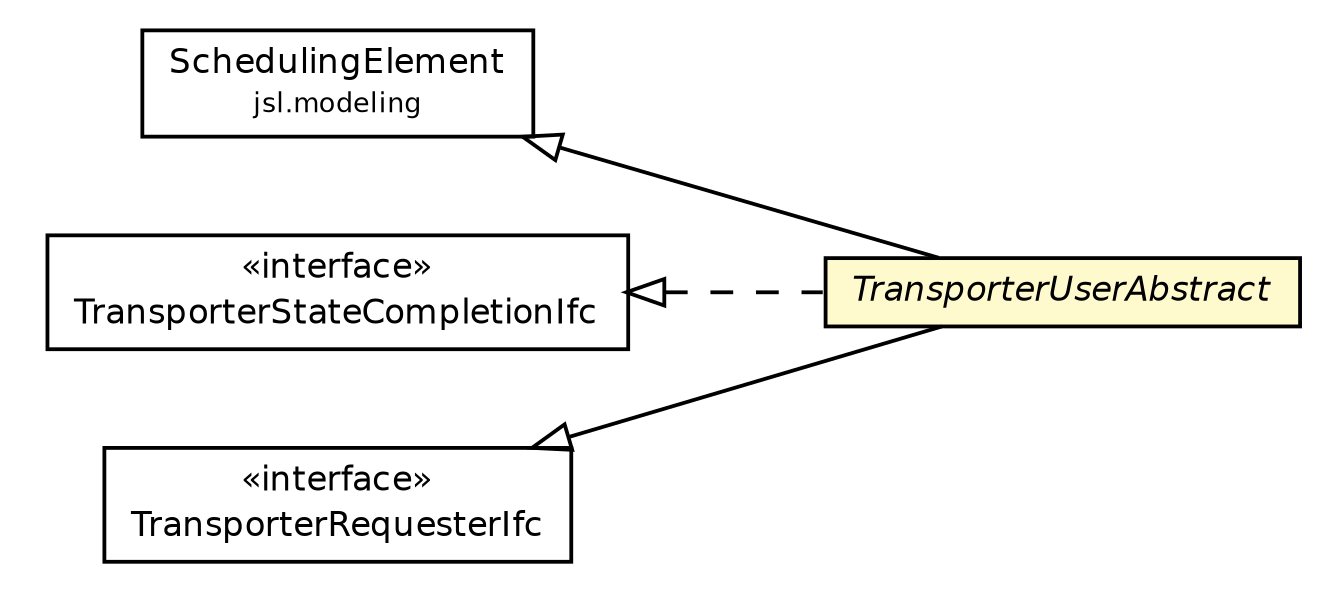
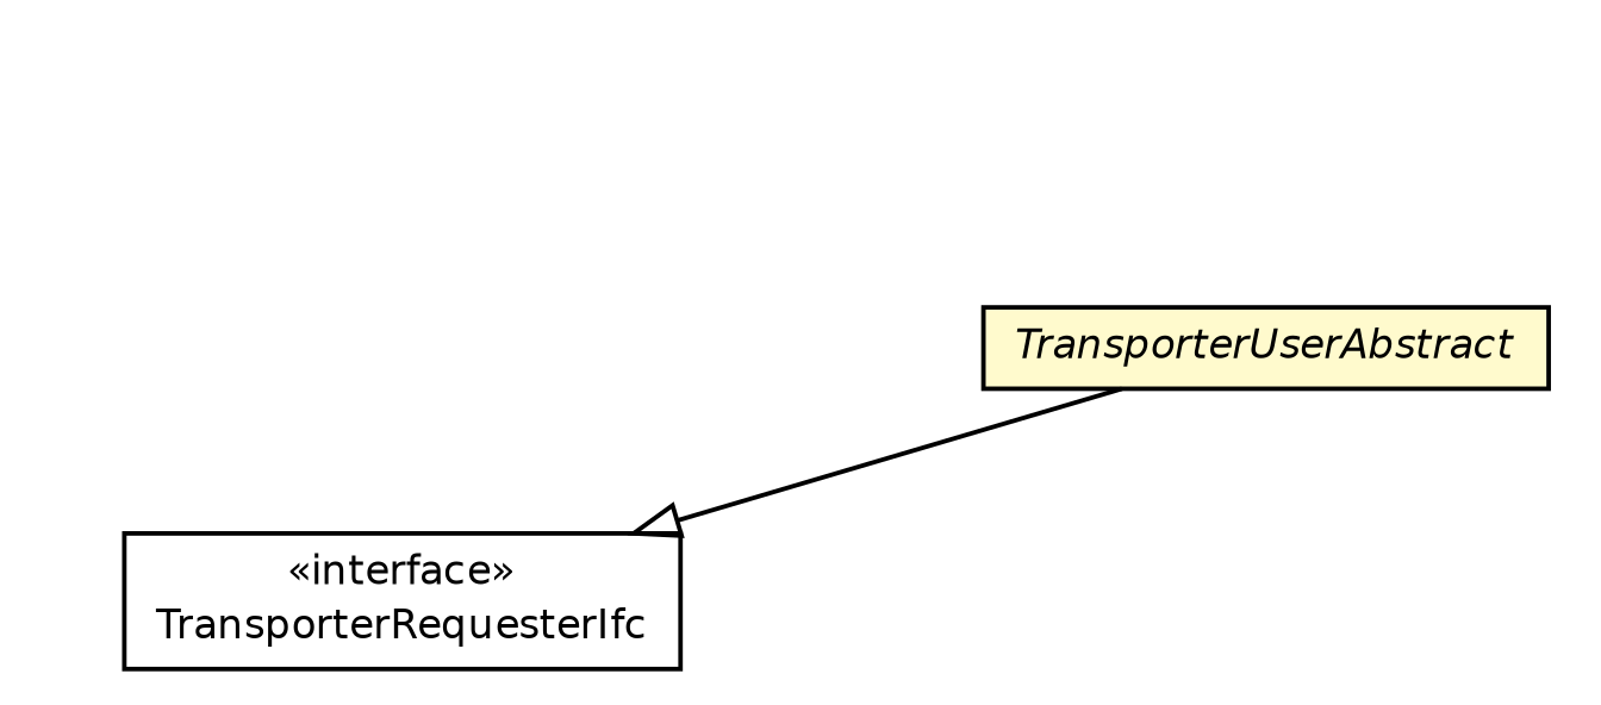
  digraph {
    nodesep=0.25
    rankdir=LR
    ranksep=0.5
    node [fontcolor=black fontname=Helvetica fontsize=9.0 shape=plaintext]
    edge [arrowtail=empty dir=back fontname=Helvetica fontsize=10 headport=p labelfontname=Helvetica labelfontsize=10 tailport=p]
-   n1 [label=<<table title="jsl.modeling.SchedulingElement" border="0" cellborder="1" cellspacing="0" cellpadding="2" port="p" href="../../../SchedulingElement.html"> 		<tr><td><table border="0" cellspacing="0" cellpadding="1"> <tr><td align="center" balign="center"> SchedulingElement </td></tr> <tr><td align="center" balign="center"><font point-size="7.0"> jsl.modeling </font></td></tr> 		</table></td></tr> 		</table>>]
    n2 [label=<<table title="jsl.modeling.elements.spatial.transporter.TransporterUserAbstract" border="0" cellborder="1" cellspacing="0" cellpadding="2" port="p" bgcolor="lemonChiffon" href="./TransporterUserAbstract.html"> 		<tr><td><table border="0" cellspacing="0" cellpadding="1"> <tr><td align="center" balign="center"><font face="Helvetica-Oblique"> TransporterUserAbstract </font></td></tr> 		</table></td></tr> 		</table>>]
-   n3 [label=<<table title="jsl.modeling.elements.spatial.transporter.TransporterStateCompletionIfc" border="0" cellborder="1" cellspacing="0" cellpadding="2" port="p" href="./TransporterStateCompletionIfc.html"> 		<tr><td><table border="0" cellspacing="0" cellpadding="1"> <tr><td align="center" balign="center"> &#171;interface&#187; </td></tr> <tr><td align="center" balign="center"> TransporterStateCompletionIfc </td></tr> 		</table></td></tr> 		</table>>]
    n4 [label=<<table title="jsl.modeling.elements.spatial.transporter.TransporterRequesterIfc" border="0" cellborder="1" cellspacing="0" cellpadding="2" port="p" href="./TransporterRequesterIfc.html"> 		<tr><td><table border="0" cellspacing="0" cellpadding="1"> <tr><td align="center" balign="center"> &#171;interface&#187; </td></tr> <tr><td align="center" balign="center"> TransporterRequesterIfc </td></tr> 		</table></td></tr> 		</table>>]
-   n1 -> n2
-   n3 -> n2 [style=dashed]
    n4 -> n2 [style=solid]
  }
